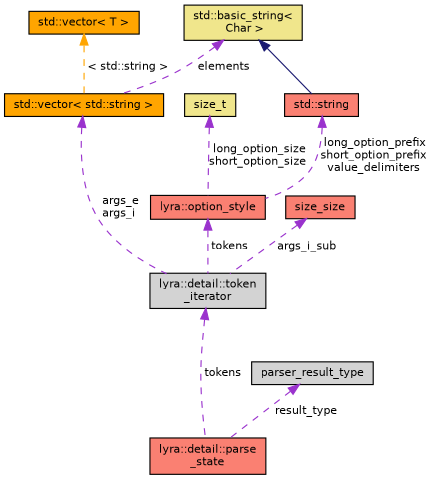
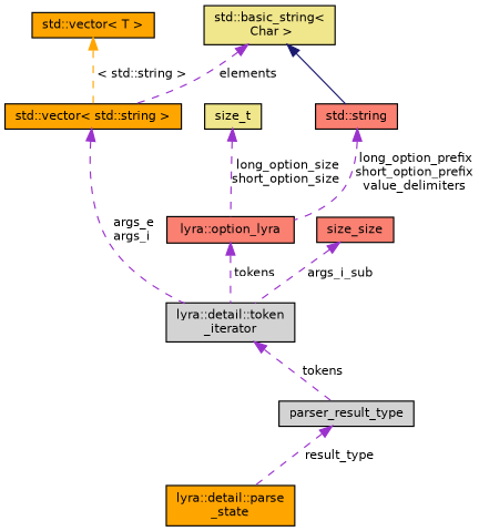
  digraph {
    node [color=black fillcolor=orange fontname=Helvetica fontsize=10 shape=record style=filled]
    edge [color=darkorchid3 dir=back fontname=Helvetica fontsize=10 labelfontname=Helvetica labelfontsize=10 style=dashed]
-   n1 [fillcolor=salmon fontcolor=black height=0.2 label="lyra::detail::parse\l_state" width=0.4]
+   n1 [fontcolor=black height=0.2 label="lyra::detail::parse\l_state" width=0.4]
    n2 [fillcolor=lightgrey height=0.2 label=parser_result_type width=0.4]
    n3 [fillcolor=lightgrey height=0.2 label="lyra::detail::token\l_iterator" width=0.4]
-   n4 [fillcolor=salmon height=0.2 label="lyra::option_style" width=0.4]
+   n4 [fillcolor=salmon height=0.2 label="lyra::option_lyra" width=0.4]
    n5 [fillcolor=salmon height=0.2 label="std::string" width=0.4]
    n6 [height=0.2 label="std::vector\< std::string \>" width=0.4]
    n7 [fillcolor=khaki height=0.2 label="std::basic_string\<\l Char \>" width=0.4]
    n8 [fillcolor=khaki height=0.2 label=size_t width=0.4]
    n9 [height=0.2 label="std::vector\< T \>" width=0.4]
    n10 [fillcolor=salmon height=0.2 label=size_size width=0.4]
    n2 -> n1 [label=" result_type"]
-   n3 -> n1 [label=" tokens"]
+   n3 -> n2 [label=" tokens"]
    n4 -> n3 [label=" tokens"]
    n5 -> n4 [label=" long_option_prefix\nshort_option_prefix\nvalue_delimiters"]
    n6 -> n3 [label=" args_e\nargs_i"]
    n7 -> n5 [color=midnightblue style=solid]
    n7 -> n6 [label=" elements"]
    n8 -> n4 [label=" long_option_size\nshort_option_size"]
    n9 -> n6 [color=orange label=" \< std::string \>"]
    n10 -> n3 [label=" args_i_sub"]
  }
